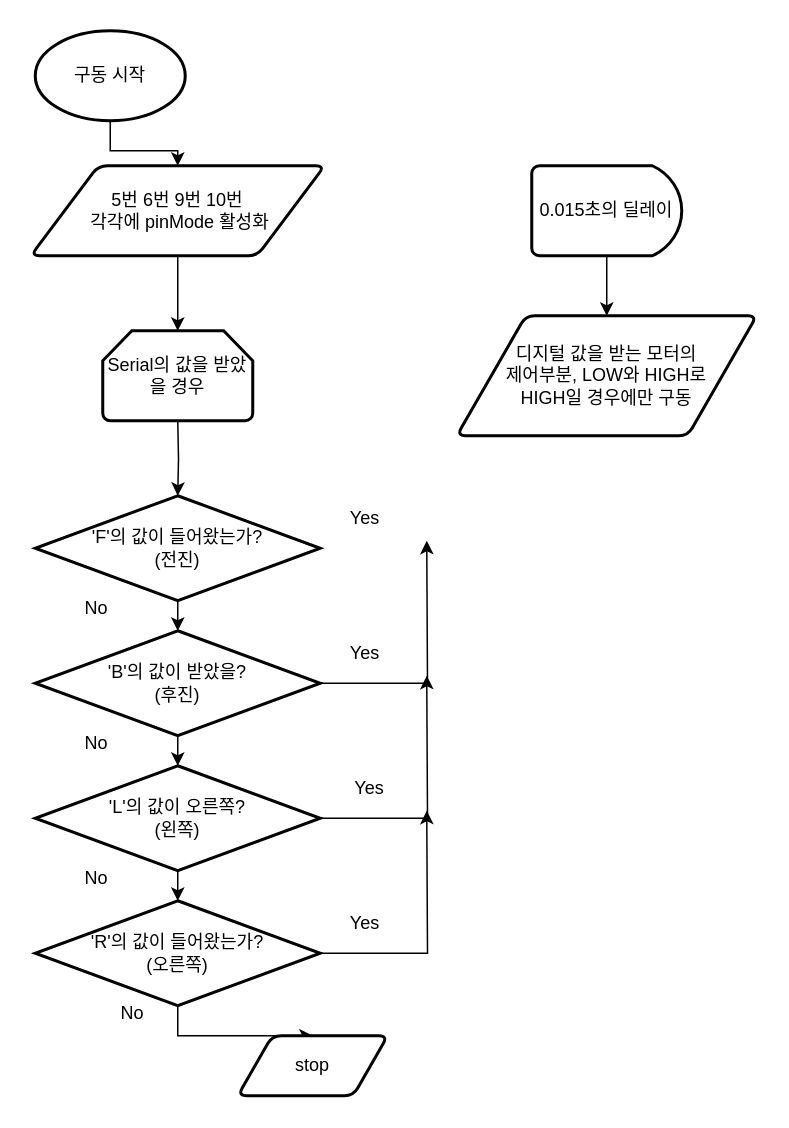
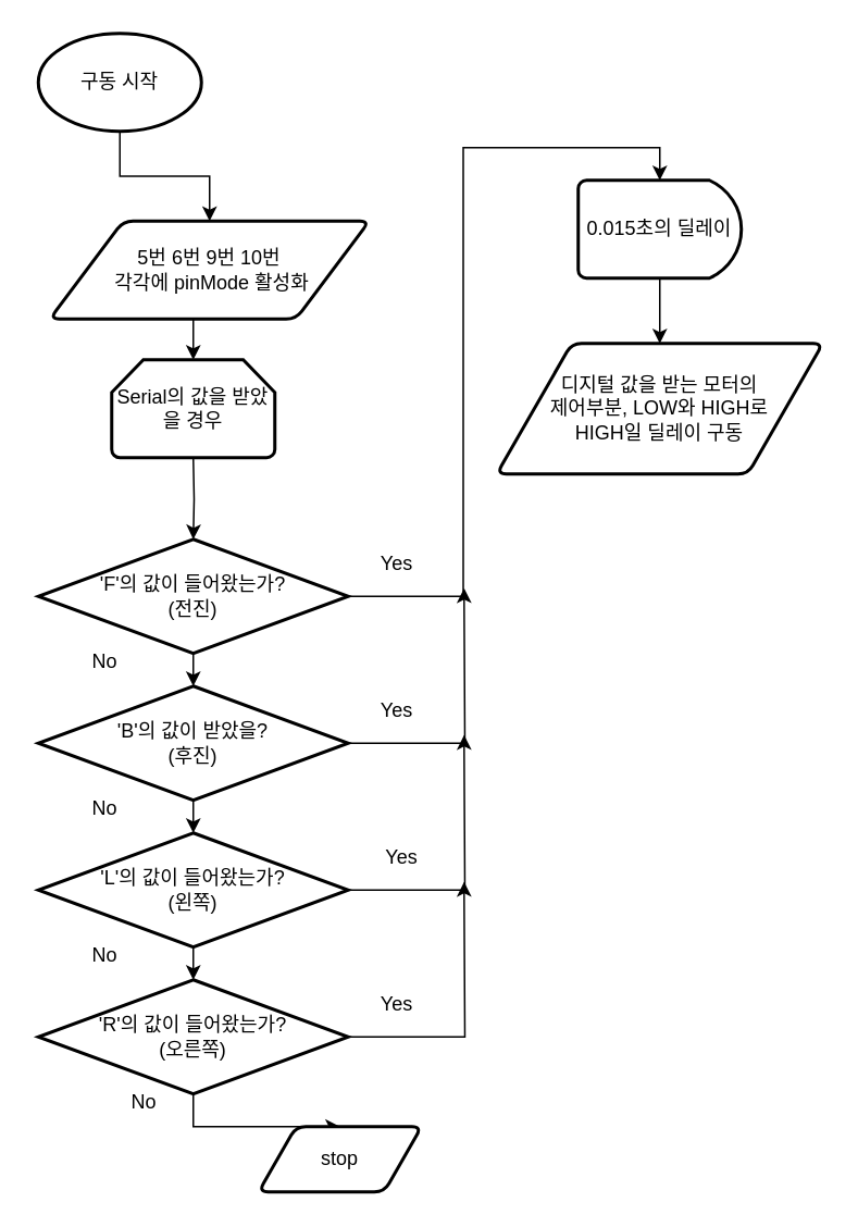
  <mxCell id="0" />
  <mxCell id="1" parent="0" />
  <mxCell id="2" style="edgeStyle=orthogonalEdgeStyle;rounded=0;orthogonalLoop=1;jettySize=auto;html=1;exitX=0.5;exitY=1;exitDx=0;exitDy=0;exitPerimeter=0;entryX=0.5;entryY=0;entryDx=0;entryDy=0;" edge="1" parent="1" source="3" target="5"><mxGeometry relative="1" as="geometry" /></mxCell>
  <mxCell id="3" value="구동 시작" style="strokeWidth=2;html=1;shape=mxgraph.flowchart.start_1;whiteSpace=wrap;" vertex="1" parent="1"><mxGeometry x="23" y="20" width="100" height="60" as="geometry" /></mxCell>
  <mxCell id="4" style="edgeStyle=orthogonalEdgeStyle;rounded=0;orthogonalLoop=1;jettySize=auto;html=1;exitX=0.5;exitY=1;exitDx=0;exitDy=0;entryX=0.5;entryY=0;entryDx=0;entryDy=0;entryPerimeter=0;" edge="1" parent="1" source="5"><mxGeometry relative="1" as="geometry"><mxPoint x="118" y="220" as="targetPoint" /></mxGeometry></mxCell>
- <mxCell id="5" value="5번 6번 9번 10번&lt;br&gt;&amp;nbsp;각각에 pinMode 활성화" style="shape=parallelogram;html=1;strokeWidth=2;perimeter=parallelogramPerimeter;whiteSpace=wrap;rounded=1;arcSize=12;size=0.23;" vertex="1" parent="1"><mxGeometry x="20" y="110" width="196" height="60" as="geometry" /></mxCell>
- <mxCell id="6" value="디지털 값을 받는 모터의&lt;br&gt;제어부분, LOW와 HIGH로&lt;br&gt;HIGH일 경우에만 구동" style="shape=parallelogram;html=1;strokeWidth=2;perimeter=parallelogramPerimeter;whiteSpace=wrap;rounded=1;arcSize=12;size=0.23;" vertex="1" parent="1"><mxGeometry x="304" y="210" width="200" height="80" as="geometry" /></mxCell>
+ <mxCell id="5" value="5번 6번 9번 10번&lt;br&gt;&amp;nbsp;각각에 pinMode 활성화" style="shape=parallelogram;html=1;strokeWidth=2;perimeter=parallelogramPerimeter;whiteSpace=wrap;rounded=1;arcSize=12;size=0.23;" vertex="1" parent="1"><mxGeometry x="30" y="135" width="196" height="60" as="geometry" /></mxCell>
+ <mxCell id="6" value="디지털 값을 받는 모터의&lt;br&gt;제어부분, LOW와 HIGH로&lt;br&gt;HIGH일 딜레이 구동" style="shape=parallelogram;html=1;strokeWidth=2;perimeter=parallelogramPerimeter;whiteSpace=wrap;rounded=1;arcSize=12;size=0.23;" vertex="1" parent="1"><mxGeometry x="304" y="210" width="200" height="80" as="geometry" /></mxCell>
  <mxCell id="7" style="edgeStyle=orthogonalEdgeStyle;rounded=0;orthogonalLoop=1;jettySize=auto;html=1;exitX=0.5;exitY=1;exitDx=0;exitDy=0;exitPerimeter=0;entryX=0.5;entryY=0;entryDx=0;entryDy=0;" edge="1" parent="1" source="8"><mxGeometry relative="1" as="geometry"><mxPoint x="404" y="210" as="targetPoint" /></mxGeometry></mxCell>
  <mxCell id="8" value="0.015초의 딜레이" style="strokeWidth=2;html=1;shape=mxgraph.flowchart.delay;whiteSpace=wrap;" vertex="1" parent="1"><mxGeometry x="354" y="110" width="100" height="60" as="geometry" /></mxCell>
  <mxCell id="9" style="edgeStyle=orthogonalEdgeStyle;rounded=0;orthogonalLoop=1;jettySize=auto;html=1;exitX=0.5;exitY=1;exitDx=0;exitDy=0;exitPerimeter=0;entryX=0.5;entryY=0;entryDx=0;entryDy=0;entryPerimeter=0;" edge="1" parent="1" target="12"><mxGeometry relative="1" as="geometry"><mxPoint x="118" y="280" as="sourcePoint" /></mxGeometry></mxCell>
+ <mxCell id="10" style="edgeStyle=orthogonalEdgeStyle;rounded=0;orthogonalLoop=1;jettySize=auto;html=1;exitX=1;exitY=0.5;exitDx=0;exitDy=0;exitPerimeter=0;entryX=0.5;entryY=0;entryDx=0;entryDy=0;entryPerimeter=0;" edge="1" parent="1" source="12" target="8"><mxGeometry relative="1" as="geometry" /></mxCell>
  <mxCell id="11" style="edgeStyle=orthogonalEdgeStyle;rounded=0;orthogonalLoop=1;jettySize=auto;html=1;exitX=0.5;exitY=1;exitDx=0;exitDy=0;exitPerimeter=0;entryX=0.5;entryY=0;entryDx=0;entryDy=0;entryPerimeter=0;" edge="1" parent="1" source="12" target="15"><mxGeometry relative="1" as="geometry" /></mxCell>
  <mxCell id="12" value="'F'의 값이 들어왔는가?&lt;br&gt;(전진)" style="strokeWidth=2;html=1;shape=mxgraph.flowchart.decision;whiteSpace=wrap;" vertex="1" parent="1"><mxGeometry x="23" y="330" width="190" height="70" as="geometry" /></mxCell>
  <mxCell id="13" style="edgeStyle=orthogonalEdgeStyle;rounded=0;orthogonalLoop=1;jettySize=auto;html=1;exitX=0.5;exitY=1;exitDx=0;exitDy=0;exitPerimeter=0;entryX=0.5;entryY=0;entryDx=0;entryDy=0;entryPerimeter=0;" edge="1" parent="1" source="15" target="19"><mxGeometry relative="1" as="geometry" /></mxCell>
  <mxCell id="14" style="edgeStyle=orthogonalEdgeStyle;rounded=0;orthogonalLoop=1;jettySize=auto;html=1;exitX=1;exitY=0.5;exitDx=0;exitDy=0;exitPerimeter=0;" edge="1" parent="1" source="15"><mxGeometry relative="1" as="geometry"><mxPoint x="284" y="360" as="targetPoint" /></mxGeometry></mxCell>
  <mxCell id="15" value="'B'의 값이 받았을?&lt;br&gt;(후진)" style="strokeWidth=2;html=1;shape=mxgraph.flowchart.decision;whiteSpace=wrap;" vertex="1" parent="1"><mxGeometry x="23" y="420" width="190" height="70" as="geometry" /></mxCell>
  <mxCell id="16" value="Serial의 값을 받았을 경우" style="strokeWidth=2;html=1;shape=mxgraph.flowchart.loop_limit;whiteSpace=wrap;" vertex="1" parent="1"><mxGeometry x="68" y="220" width="100" height="60" as="geometry" /></mxCell>
  <mxCell id="17" style="edgeStyle=orthogonalEdgeStyle;rounded=0;orthogonalLoop=1;jettySize=auto;html=1;exitX=0.5;exitY=1;exitDx=0;exitDy=0;exitPerimeter=0;entryX=0.5;entryY=0;entryDx=0;entryDy=0;entryPerimeter=0;" edge="1" parent="1" source="19" target="22"><mxGeometry relative="1" as="geometry" /></mxCell>
  <mxCell id="18" style="edgeStyle=orthogonalEdgeStyle;rounded=0;orthogonalLoop=1;jettySize=auto;html=1;exitX=1;exitY=0.5;exitDx=0;exitDy=0;exitPerimeter=0;" edge="1" parent="1" source="19"><mxGeometry relative="1" as="geometry"><mxPoint x="284" y="450" as="targetPoint" /></mxGeometry></mxCell>
- <mxCell id="19" value="'L'의 값이 오른쪽?&lt;br&gt;(왼쪽)" style="strokeWidth=2;html=1;shape=mxgraph.flowchart.decision;whiteSpace=wrap;" vertex="1" parent="1"><mxGeometry x="23" y="510" width="190" height="70" as="geometry" /></mxCell>
+ <mxCell id="19" value="'L'의 값이 들어왔는가?&lt;br&gt;(왼쪽)" style="strokeWidth=2;html=1;shape=mxgraph.flowchart.decision;whiteSpace=wrap;" vertex="1" parent="1"><mxGeometry x="23" y="510" width="190" height="70" as="geometry" /></mxCell>
  <mxCell id="20" style="edgeStyle=orthogonalEdgeStyle;rounded=0;orthogonalLoop=1;jettySize=auto;html=1;exitX=1;exitY=0.5;exitDx=0;exitDy=0;exitPerimeter=0;" edge="1" parent="1" source="22"><mxGeometry relative="1" as="geometry"><mxPoint x="284" y="540" as="targetPoint" /></mxGeometry></mxCell>
  <mxCell id="21" style="edgeStyle=orthogonalEdgeStyle;rounded=0;orthogonalLoop=1;jettySize=auto;html=1;exitX=0.5;exitY=1;exitDx=0;exitDy=0;exitPerimeter=0;entryX=0.5;entryY=0;entryDx=0;entryDy=0;" edge="1" parent="1" source="22" target="23"><mxGeometry relative="1" as="geometry" /></mxCell>
  <mxCell id="22" value="'R'의 값이 들어왔는가?&lt;br&gt;(오른쪽)" style="strokeWidth=2;html=1;shape=mxgraph.flowchart.decision;whiteSpace=wrap;" vertex="1" parent="1"><mxGeometry x="23" y="600" width="190" height="70" as="geometry" /></mxCell>
  <mxCell id="23" value="stop" style="shape=parallelogram;html=1;strokeWidth=2;perimeter=parallelogramPerimeter;whiteSpace=wrap;rounded=1;arcSize=12;size=0.23;" vertex="1" parent="1"><mxGeometry x="158" y="690" width="100" height="40" as="geometry" /></mxCell>
  <mxCell id="24" value="No" style="text;html=1;strokeColor=none;fillColor=none;align=center;verticalAlign=middle;whiteSpace=wrap;rounded=0;" vertex="1" parent="1"><mxGeometry x="34" y="390" width="60" height="30" as="geometry" /></mxCell>
  <mxCell id="25" value="No" style="text;html=1;strokeColor=none;fillColor=none;align=center;verticalAlign=middle;whiteSpace=wrap;rounded=0;" vertex="1" parent="1"><mxGeometry x="34" y="480" width="60" height="30" as="geometry" /></mxCell>
  <mxCell id="26" value="No" style="text;html=1;strokeColor=none;fillColor=none;align=center;verticalAlign=middle;whiteSpace=wrap;rounded=0;" vertex="1" parent="1"><mxGeometry x="34" y="570" width="60" height="30" as="geometry" /></mxCell>
  <mxCell id="27" value="No" style="text;html=1;strokeColor=none;fillColor=none;align=center;verticalAlign=middle;whiteSpace=wrap;rounded=0;" vertex="1" parent="1"><mxGeometry x="58" y="660" width="60" height="30" as="geometry" /></mxCell>
  <mxCell id="28" value="Yes" style="text;html=1;strokeColor=none;fillColor=none;align=center;verticalAlign=middle;whiteSpace=wrap;rounded=0;" vertex="1" parent="1"><mxGeometry x="213" y="600" width="60" height="30" as="geometry" /></mxCell>
  <mxCell id="29" value="Yes" style="text;html=1;strokeColor=none;fillColor=none;align=center;verticalAlign=middle;whiteSpace=wrap;rounded=0;" vertex="1" parent="1"><mxGeometry x="216" y="510" width="60" height="30" as="geometry" /></mxCell>
  <mxCell id="30" value="Yes" style="text;html=1;strokeColor=none;fillColor=none;align=center;verticalAlign=middle;whiteSpace=wrap;rounded=0;" vertex="1" parent="1"><mxGeometry x="213" y="420" width="60" height="30" as="geometry" /></mxCell>
  <mxCell id="31" value="Yes" style="text;html=1;strokeColor=none;fillColor=none;align=center;verticalAlign=middle;whiteSpace=wrap;rounded=0;" vertex="1" parent="1"><mxGeometry x="213" y="330" width="60" height="30" as="geometry" /></mxCell>
